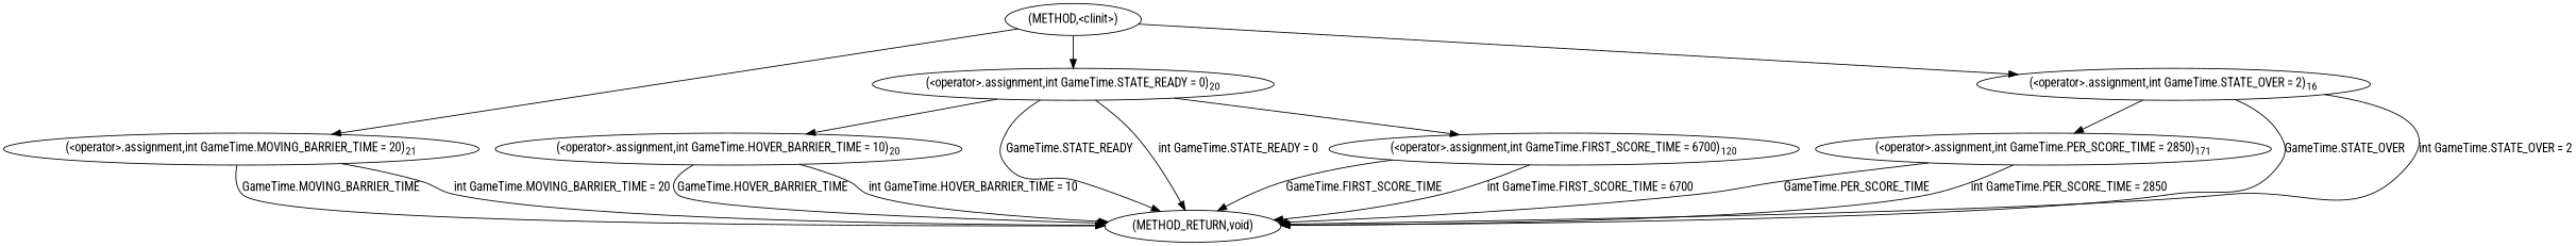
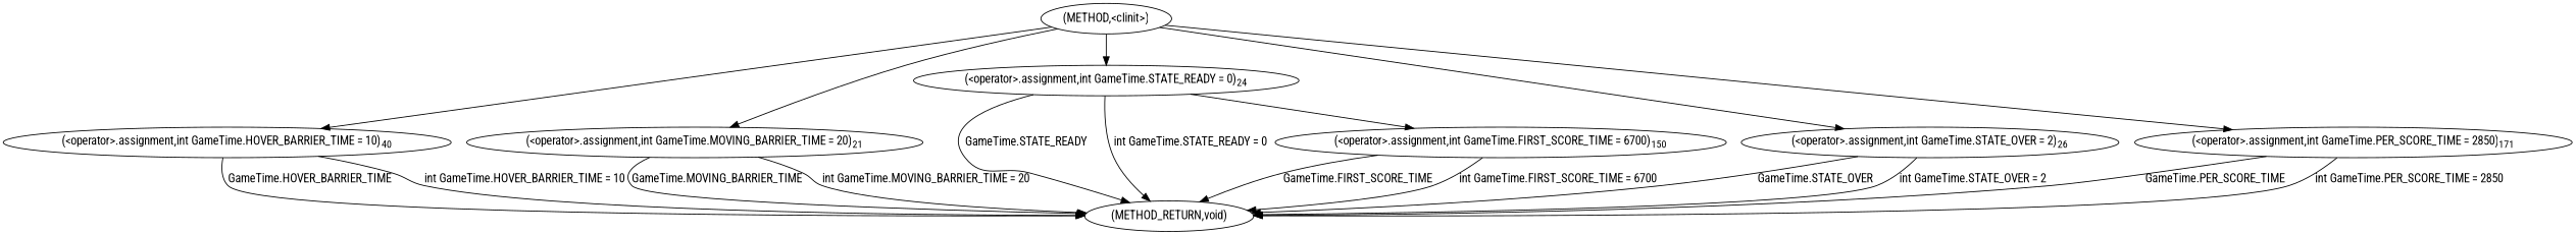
  digraph {
    fontname="Roboto Condensed"
    node [fontname="Roboto Condensed"]
    edge [fontname="Roboto Condensed"]
    n1 [label=<(METHOD,&lt;clinit&gt;)>]
-   n2 [label=<(&lt;operator&gt;.assignment,int GameTime.HOVER_BARRIER_TIME = 10)<SUB>20</SUB>>]
+   n2 [label=<(&lt;operator&gt;.assignment,int GameTime.HOVER_BARRIER_TIME = 10)<SUB>40</SUB>>]
    n3 [label=<(&lt;operator&gt;.assignment,int GameTime.MOVING_BARRIER_TIME = 20)<SUB>21</SUB>>]
-   n4 [label=<(&lt;operator&gt;.assignment,int GameTime.STATE_READY = 0)<SUB>20</SUB>>]
-   n5 [label=<(&lt;operator&gt;.assignment,int GameTime.STATE_OVER = 2)<SUB>16</SUB>>]
+   n4 [label=<(&lt;operator&gt;.assignment,int GameTime.STATE_READY = 0)<SUB>24</SUB>>]
+   n5 [label=<(&lt;operator&gt;.assignment,int GameTime.STATE_OVER = 2)<SUB>26</SUB>>]
    n6 [label=<(&lt;operator&gt;.assignment,int GameTime.PER_SCORE_TIME = 2850)<SUB>171</SUB>>]
    n7 [label=<(METHOD_RETURN,void)>]
-   n8 [label=<(&lt;operator&gt;.assignment,int GameTime.FIRST_SCORE_TIME = 6700)<SUB>120</SUB>>]
-   n4 -> n2
+   n8 [label=<(&lt;operator&gt;.assignment,int GameTime.FIRST_SCORE_TIME = 6700)<SUB>150</SUB>>]
+   n1 -> n2
    n1 -> n3
    n1 -> n4
    n1 -> n5
-   n5 -> n6
+   n1 -> n6
    n2 -> n7 [label="GameTime.HOVER_BARRIER_TIME"]
    n2 -> n7 [label="int GameTime.HOVER_BARRIER_TIME = 10"]
    n3 -> n7 [label="GameTime.MOVING_BARRIER_TIME"]
    n3 -> n7 [label="int GameTime.MOVING_BARRIER_TIME = 20"]
    n4 -> n7 [label="GameTime.STATE_READY"]
    n4 -> n7 [label="int GameTime.STATE_READY = 0"]
    n4 -> n8
    n5 -> n7 [label="GameTime.STATE_OVER"]
    n5 -> n7 [label="int GameTime.STATE_OVER = 2"]
    n6 -> n7 [label="GameTime.PER_SCORE_TIME"]
    n6 -> n7 [label="int GameTime.PER_SCORE_TIME = 2850"]
    n8 -> n7 [label="GameTime.FIRST_SCORE_TIME"]
    n8 -> n7 [label="int GameTime.FIRST_SCORE_TIME = 6700"]
  }
